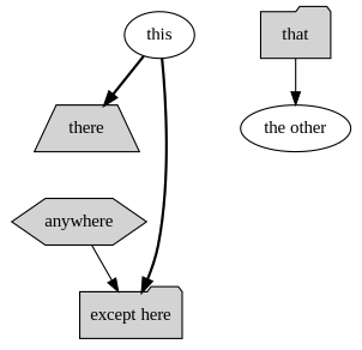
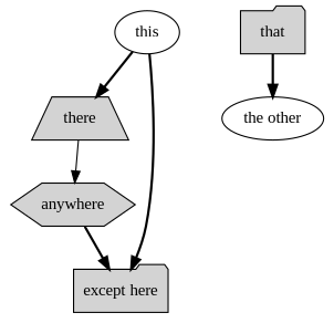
  digraph {
    fontname="Liberation Serif"
    node [fillcolor=lightgrey fontname="Liberation Serif" shape=ellipse style=filled]
    edge [fontname="Liberation Serif" style=bold]
    this [fillcolor=white]
    there [shape=trapezium]
    "except here" [shape=folder]
    that [shape=folder]
    "the other" [fillcolor=white]
    anywhere [shape=hexagon]
    this -> there
    this -> "except here"
-   that -> "the other" [style=solid]
-   anywhere -> "except here" [style=solid]
+   there -> anywhere [style=solid]
+   that -> "the other"
+   anywhere -> "except here"
  }
